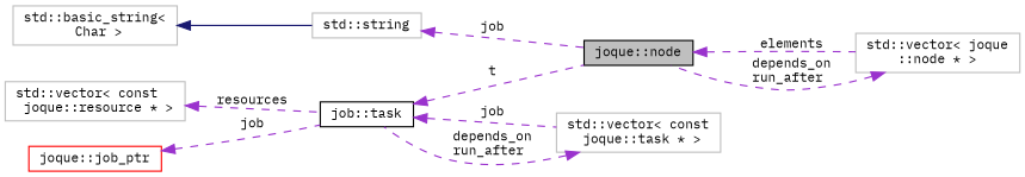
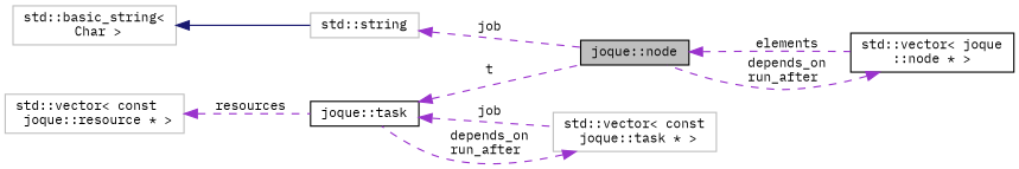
  digraph {
    fontname="IBM Plex Mono"
    rankdir=LR
    node [color=grey75 fillcolor=white fontname="IBM Plex Mono" fontsize=10 shape=record style=filled]
    edge [color=darkorchid3 dir=back fontname="IBM Plex Mono" fontsize=10 labelfontname=Helvetica labelfontsize=10 style=dashed]
    n1 [color=black fillcolor=grey75 fontcolor=black height=0.2 label="joque::node" width=0.4]
-   n2 [height=0.2 label="std::vector\< joque\l::node * \>" width=0.4]
+   n2 [color=black height=0.2 label="std::vector\< joque\l::node * \>" width=0.4]
    n3 [height=0.2 label="std::string" width=0.4]
    n4 [height=0.2 label="std::basic_string\<\l Char \>" width=0.4]
-   n5 [color=black height=0.2 label="job::task" width=0.4]
+   n5 [color=black height=0.2 label="joque::task" width=0.4]
    n6 [height=0.2 label="std::vector\< const\l joque::task * \>" width=0.4]
    n7 [height=0.2 label="std::vector\< const\l joque::resource * \>" width=0.4]
-   n8 [color=red height=0.2 label="joque::job_ptr" width=0.4]
    n1 -> n2 [label=" elements"]
    n2 -> n1 [label=" depends_on\nrun_after"]
    n3 -> n1 [label=" job"]
    n4 -> n3 [color=midnightblue style=solid]
    n5 -> n1 [label=" t"]
    n5 -> n6 [label=" job"]
    n6 -> n5 [label=" depends_on\nrun_after"]
    n7 -> n5 [label=" resources"]
-   n8 -> n5 [label=" job"]
  }
